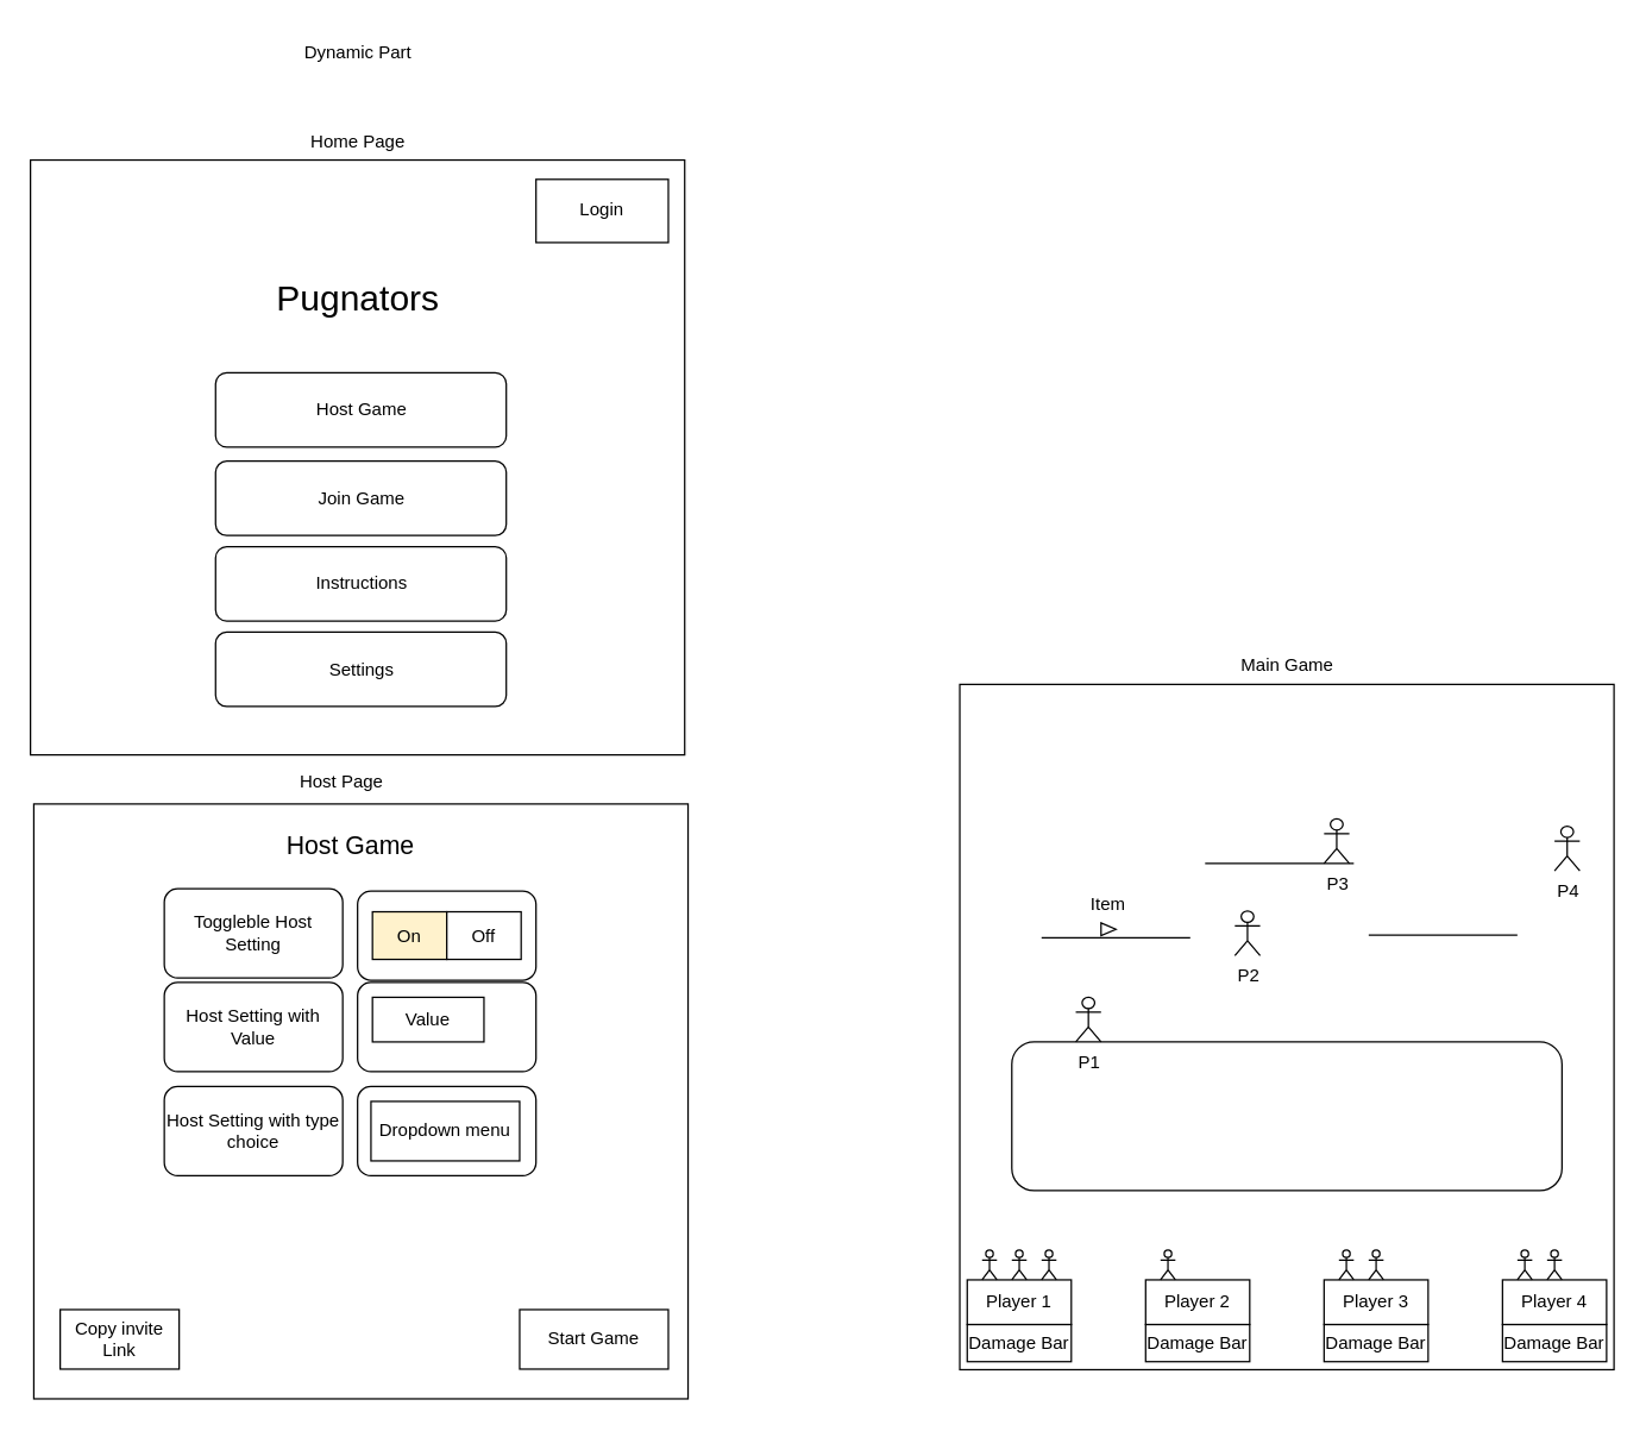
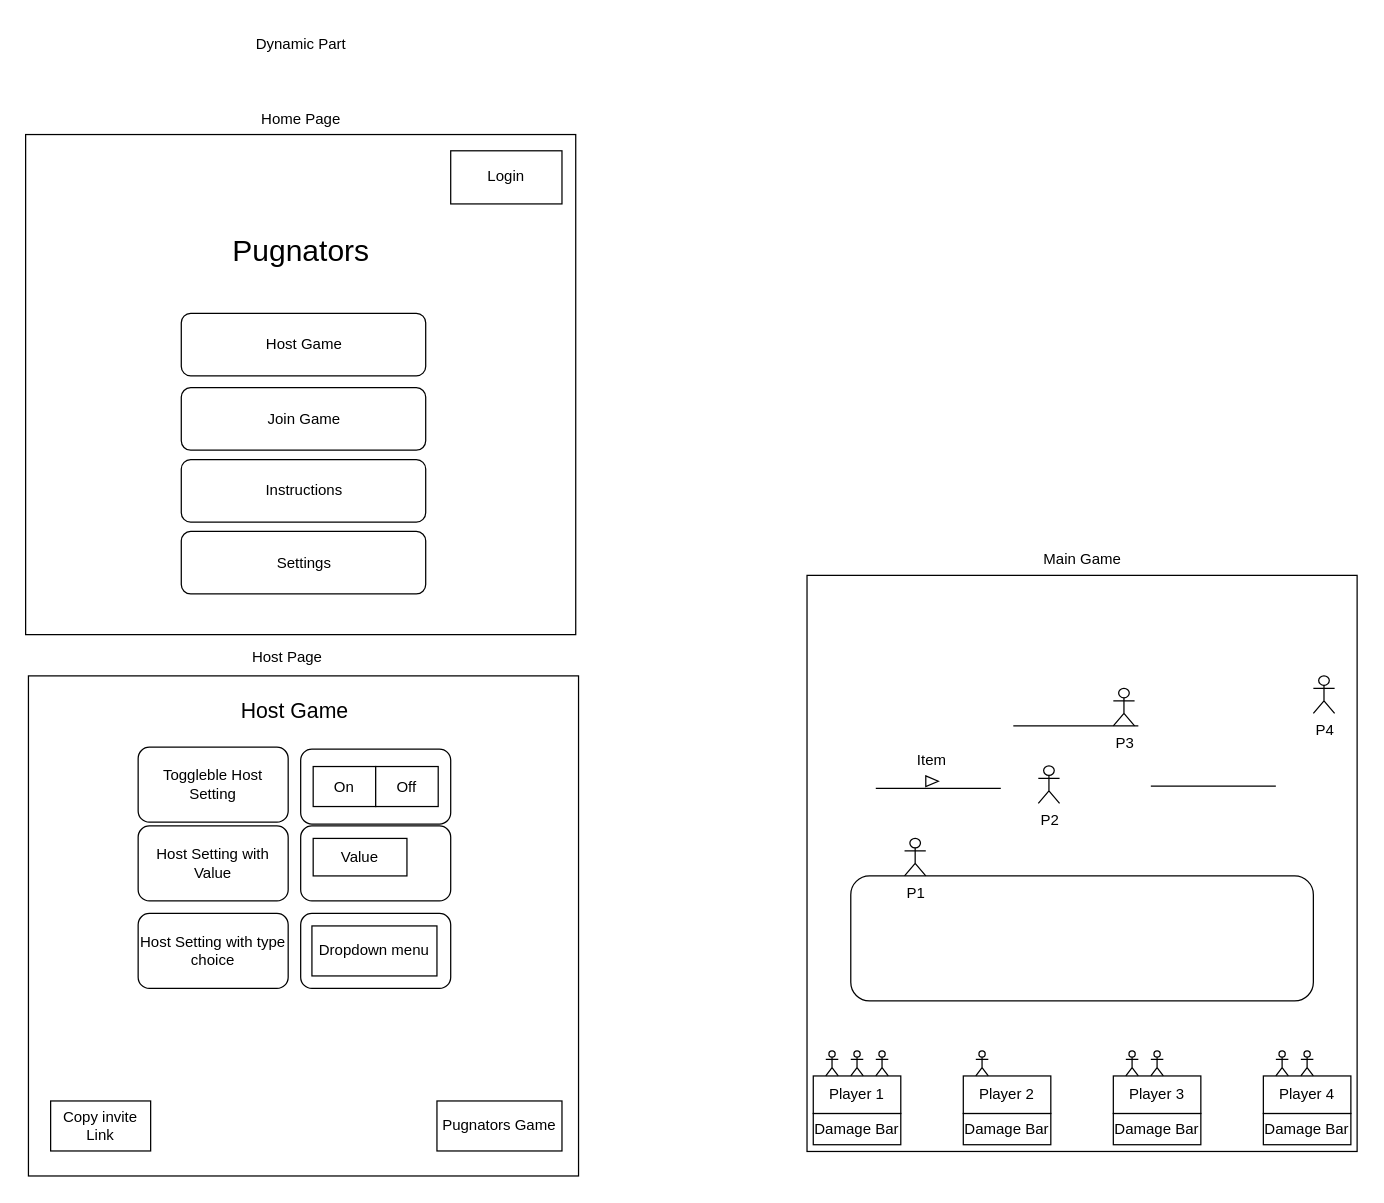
  <mxCell id="0" />
  <mxCell id="1" parent="0" />
  <mxCell id="2" value="" style="rounded=0;whiteSpace=wrap;html=1;" parent="1" vertex="1"><mxGeometry x="22.25" y="540" width="440" height="400" as="geometry" /></mxCell>
  <mxCell id="3" value="" style="rounded=1;whiteSpace=wrap;html=1;" parent="1" vertex="1"><mxGeometry x="240" y="730" width="120" height="60" as="geometry" /></mxCell>
  <mxCell id="4" value="" style="rounded=1;whiteSpace=wrap;html=1;" parent="1" vertex="1"><mxGeometry x="240" y="598.5" width="120" height="60" as="geometry" /></mxCell>
  <mxCell id="5" value="" style="rounded=1;whiteSpace=wrap;html=1;" parent="1" vertex="1"><mxGeometry x="240" y="660" width="120" height="60" as="geometry" /></mxCell>
  <mxCell id="6" value="" style="rounded=0;whiteSpace=wrap;html=1;" parent="1" vertex="1"><mxGeometry x="20" y="107" width="440" height="400" as="geometry" /></mxCell>
  <mxCell id="7" value="&lt;font style=&quot;font-size: 24px;&quot;&gt;Pugnators&lt;/font&gt;" style="text;html=1;strokeColor=none;fillColor=none;align=center;verticalAlign=middle;whiteSpace=wrap;rounded=0;fontSize=17;" parent="1" vertex="1"><mxGeometry x="144.5" y="182.5" width="191" height="37.5" as="geometry" /></mxCell>
  <mxCell id="8" value="Login" style="rounded=0;whiteSpace=wrap;html=1;" parent="1" vertex="1"><mxGeometry x="360" y="120" width="89" height="42.5" as="geometry" /></mxCell>
  <mxCell id="9" value="Dynamic Part" style="text;html=1;align=center;verticalAlign=middle;resizable=0;points=[];autosize=1;strokeColor=none;fillColor=none;" parent="1" vertex="1"><mxGeometry x="190" y="20" width="100" height="30" as="geometry" /></mxCell>
  <mxCell id="10" value="Home Page" style="text;html=1;align=center;verticalAlign=middle;resizable=0;points=[];autosize=1;strokeColor=none;fillColor=none;" parent="1" vertex="1"><mxGeometry x="195" y="80" width="90" height="30" as="geometry" /></mxCell>
  <mxCell id="11" value="Host Game" style="rounded=1;whiteSpace=wrap;html=1;" parent="1" vertex="1"><mxGeometry x="144.5" y="250" width="195.5" height="50" as="geometry" /></mxCell>
  <mxCell id="12" value="Join Game" style="rounded=1;whiteSpace=wrap;html=1;" parent="1" vertex="1"><mxGeometry x="144.5" y="309.5" width="195.5" height="50" as="geometry" /></mxCell>
  <mxCell id="13" value="Instructions" style="rounded=1;whiteSpace=wrap;html=1;" parent="1" vertex="1"><mxGeometry x="144.5" y="367" width="195.5" height="50" as="geometry" /></mxCell>
  <mxCell id="14" value="Settings" style="rounded=1;whiteSpace=wrap;html=1;" parent="1" vertex="1"><mxGeometry x="144.5" y="424.5" width="195.5" height="50" as="geometry" /></mxCell>
  <mxCell id="15" value="Host Page" style="text;html=1;align=center;verticalAlign=middle;resizable=0;points=[];autosize=1;strokeColor=none;fillColor=none;" parent="1" vertex="1"><mxGeometry x="189" y="510" width="80" height="30" as="geometry" /></mxCell>
  <mxCell id="16" value="Toggleble Host Setting" style="rounded=1;whiteSpace=wrap;html=1;" parent="1" vertex="1"><mxGeometry x="110" y="597" width="120" height="60" as="geometry" /></mxCell>
  <mxCell id="17" value="Host Game" style="text;html=1;strokeColor=none;fillColor=none;align=center;verticalAlign=middle;whiteSpace=wrap;rounded=0;fontSize=17;" parent="1" vertex="1"><mxGeometry x="140" y="550" width="191" height="37.5" as="geometry" /></mxCell>
- <mxCell id="18" value="On" style="rounded=0;whiteSpace=wrap;html=1;fillColor=#fff2cc;" parent="1" vertex="1"><mxGeometry x="250" y="612.5" width="50" height="32" as="geometry" /></mxCell>
+ <mxCell id="18" value="On" style="rounded=0;whiteSpace=wrap;html=1;" parent="1" vertex="1"><mxGeometry x="250" y="612.5" width="50" height="32" as="geometry" /></mxCell>
  <mxCell id="19" value="Off" style="rounded=0;whiteSpace=wrap;html=1;" parent="1" vertex="1"><mxGeometry x="300" y="612.5" width="50" height="32" as="geometry" /></mxCell>
  <mxCell id="20" value="Host Setting with Value" style="rounded=1;whiteSpace=wrap;html=1;" parent="1" vertex="1"><mxGeometry x="110" y="660" width="120" height="60" as="geometry" /></mxCell>
  <mxCell id="21" value="Value" style="rounded=0;whiteSpace=wrap;html=1;" parent="1" vertex="1"><mxGeometry x="250" y="670" width="75" height="30" as="geometry" /></mxCell>
  <mxCell id="22" value="Copy invite Link" style="rounded=0;whiteSpace=wrap;html=1;" parent="1" vertex="1"><mxGeometry x="40" y="880" width="80" height="40" as="geometry" /></mxCell>
  <mxCell id="23" value="Host Setting with type choice" style="rounded=1;whiteSpace=wrap;html=1;" parent="1" vertex="1"><mxGeometry x="110" y="730" width="120" height="60" as="geometry" /></mxCell>
- <mxCell id="24" value="Start Game" style="rounded=0;whiteSpace=wrap;html=1;" parent="1" vertex="1"><mxGeometry x="349" y="880" width="100" height="40" as="geometry" /></mxCell>
+ <mxCell id="24" value="Pugnators Game" style="rounded=0;whiteSpace=wrap;html=1;" parent="1" vertex="1"><mxGeometry x="349" y="880" width="100" height="40" as="geometry" /></mxCell>
  <mxCell id="25" value="Dropdown menu" style="rounded=0;whiteSpace=wrap;html=1;" parent="1" vertex="1"><mxGeometry x="249" y="740" width="100" height="40" as="geometry" /></mxCell>
  <mxCell id="26" value="" style="rounded=0;whiteSpace=wrap;html=1;" parent="1" vertex="1"><mxGeometry x="645" y="459.6" width="440" height="460.8" as="geometry" /></mxCell>
  <mxCell id="27" value="Main Game" style="text;html=1;align=center;verticalAlign=middle;resizable=0;points=[];autosize=1;strokeColor=none;fillColor=none;" parent="1" vertex="1"><mxGeometry x="820" y="432" width="90" height="30" as="geometry" /></mxCell>
  <mxCell id="28" value="Damage Bar" style="rounded=0;whiteSpace=wrap;html=1;" parent="1" vertex="1"><mxGeometry x="650" y="890" width="70" height="25" as="geometry" /></mxCell>
  <mxCell id="29" value="Player 1" style="rounded=0;whiteSpace=wrap;html=1;" parent="1" vertex="1"><mxGeometry x="650" y="860" width="70" height="30" as="geometry" /></mxCell>
  <mxCell id="30" value="Damage Bar" style="rounded=0;whiteSpace=wrap;html=1;" parent="1" vertex="1"><mxGeometry x="1010" y="890" width="70" height="25" as="geometry" /></mxCell>
  <mxCell id="31" value="Player 4" style="rounded=0;whiteSpace=wrap;html=1;" parent="1" vertex="1"><mxGeometry x="1010" y="860" width="70" height="30" as="geometry" /></mxCell>
  <mxCell id="32" value="Damage Bar" style="rounded=0;whiteSpace=wrap;html=1;" parent="1" vertex="1"><mxGeometry x="770" y="890" width="70" height="25" as="geometry" /></mxCell>
  <mxCell id="33" value="Player 2" style="rounded=0;whiteSpace=wrap;html=1;" parent="1" vertex="1"><mxGeometry x="770" y="860" width="70" height="30" as="geometry" /></mxCell>
  <mxCell id="34" value="Damage Bar" style="rounded=0;whiteSpace=wrap;html=1;" parent="1" vertex="1"><mxGeometry x="890" y="890" width="70" height="25" as="geometry" /></mxCell>
  <mxCell id="35" value="Player 3" style="rounded=0;whiteSpace=wrap;html=1;" parent="1" vertex="1"><mxGeometry x="890" y="860" width="70" height="30" as="geometry" /></mxCell>
  <mxCell id="36" value="" style="shape=umlActor;verticalLabelPosition=bottom;verticalAlign=top;html=1;outlineConnect=0;shadow=0;" parent="1" vertex="1"><mxGeometry x="660" y="840" width="10" height="20" as="geometry" /></mxCell>
  <mxCell id="37" value="" style="shape=umlActor;verticalLabelPosition=bottom;verticalAlign=top;html=1;outlineConnect=0;shadow=0;" parent="1" vertex="1"><mxGeometry x="700" y="840" width="10" height="20" as="geometry" /></mxCell>
  <mxCell id="38" value="" style="shape=umlActor;verticalLabelPosition=bottom;verticalAlign=top;html=1;outlineConnect=0;shadow=0;" parent="1" vertex="1"><mxGeometry x="680" y="840" width="10" height="20" as="geometry" /></mxCell>
  <mxCell id="39" value="" style="shape=umlActor;verticalLabelPosition=bottom;verticalAlign=top;html=1;outlineConnect=0;shadow=0;" parent="1" vertex="1"><mxGeometry x="780" y="840" width="10" height="20" as="geometry" /></mxCell>
  <mxCell id="40" value="" style="shape=umlActor;verticalLabelPosition=bottom;verticalAlign=top;html=1;outlineConnect=0;shadow=0;" parent="1" vertex="1"><mxGeometry x="920" y="840" width="10" height="20" as="geometry" /></mxCell>
  <mxCell id="41" value="" style="shape=umlActor;verticalLabelPosition=bottom;verticalAlign=top;html=1;outlineConnect=0;shadow=0;" parent="1" vertex="1"><mxGeometry x="900" y="840" width="10" height="20" as="geometry" /></mxCell>
  <mxCell id="42" value="" style="shape=umlActor;verticalLabelPosition=bottom;verticalAlign=top;html=1;outlineConnect=0;shadow=0;" parent="1" vertex="1"><mxGeometry x="1020" y="840" width="10" height="20" as="geometry" /></mxCell>
  <mxCell id="43" value="" style="shape=umlActor;verticalLabelPosition=bottom;verticalAlign=top;html=1;outlineConnect=0;shadow=0;" parent="1" vertex="1"><mxGeometry x="1040" y="840" width="10" height="20" as="geometry" /></mxCell>
  <mxCell id="44" value="" style="rounded=1;whiteSpace=wrap;html=1;" parent="1" vertex="1"><mxGeometry x="680" y="700" width="370" height="100" as="geometry" /></mxCell>
  <mxCell id="45" value="" style="endArrow=none;html=1;rounded=0;" parent="1" edge="1"><mxGeometry width="50" height="50" relative="1" as="geometry"><mxPoint x="700" y="630" as="sourcePoint" /><mxPoint x="800" y="630" as="targetPoint" /></mxGeometry></mxCell>
  <mxCell id="46" value="" style="endArrow=none;html=1;rounded=0;" parent="1" edge="1"><mxGeometry width="50" height="50" relative="1" as="geometry"><mxPoint x="920" y="628.26" as="sourcePoint" /><mxPoint x="1020" y="628.26" as="targetPoint" /></mxGeometry></mxCell>
  <mxCell id="47" value="" style="endArrow=none;html=1;rounded=0;" parent="1" edge="1"><mxGeometry width="50" height="50" relative="1" as="geometry"><mxPoint x="810" y="580" as="sourcePoint" /><mxPoint x="910" y="580" as="targetPoint" /></mxGeometry></mxCell>
  <mxCell id="48" value="P1" style="shape=umlActor;verticalLabelPosition=bottom;verticalAlign=top;html=1;outlineConnect=0;" parent="1" vertex="1"><mxGeometry x="723" y="670" width="17" height="30" as="geometry" /></mxCell>
  <mxCell id="49" value="P2" style="shape=umlActor;verticalLabelPosition=bottom;verticalAlign=top;html=1;outlineConnect=0;" parent="1" vertex="1"><mxGeometry x="830" y="612" width="17" height="30" as="geometry" /></mxCell>
- <mxCell id="50" value="P4" style="shape=umlActor;verticalLabelPosition=bottom;verticalAlign=top;html=1;outlineConnect=0;" parent="1" vertex="1"><mxGeometry x="1045" y="555" width="17" height="30" as="geometry" /></mxCell>
+ <mxCell id="50" value="P4" style="shape=umlActor;verticalLabelPosition=bottom;verticalAlign=top;html=1;outlineConnect=0;" parent="1" vertex="1"><mxGeometry x="1050" y="540" width="17" height="30" as="geometry" /></mxCell>
  <mxCell id="51" value="P3" style="shape=umlActor;verticalLabelPosition=bottom;verticalAlign=top;html=1;outlineConnect=0;" parent="1" vertex="1"><mxGeometry x="890" y="550" width="17" height="30" as="geometry" /></mxCell>
  <mxCell id="52" value="" style="triangle;whiteSpace=wrap;html=1;" parent="1" vertex="1"><mxGeometry x="740" y="620" width="10" height="8.5" as="geometry" /></mxCell>
  <mxCell id="53" value="Item" style="text;html=1;strokeColor=none;fillColor=none;align=center;verticalAlign=middle;whiteSpace=wrap;rounded=0;" parent="1" vertex="1"><mxGeometry x="730" y="602.5" width="30" height="10" as="geometry" /></mxCell>
